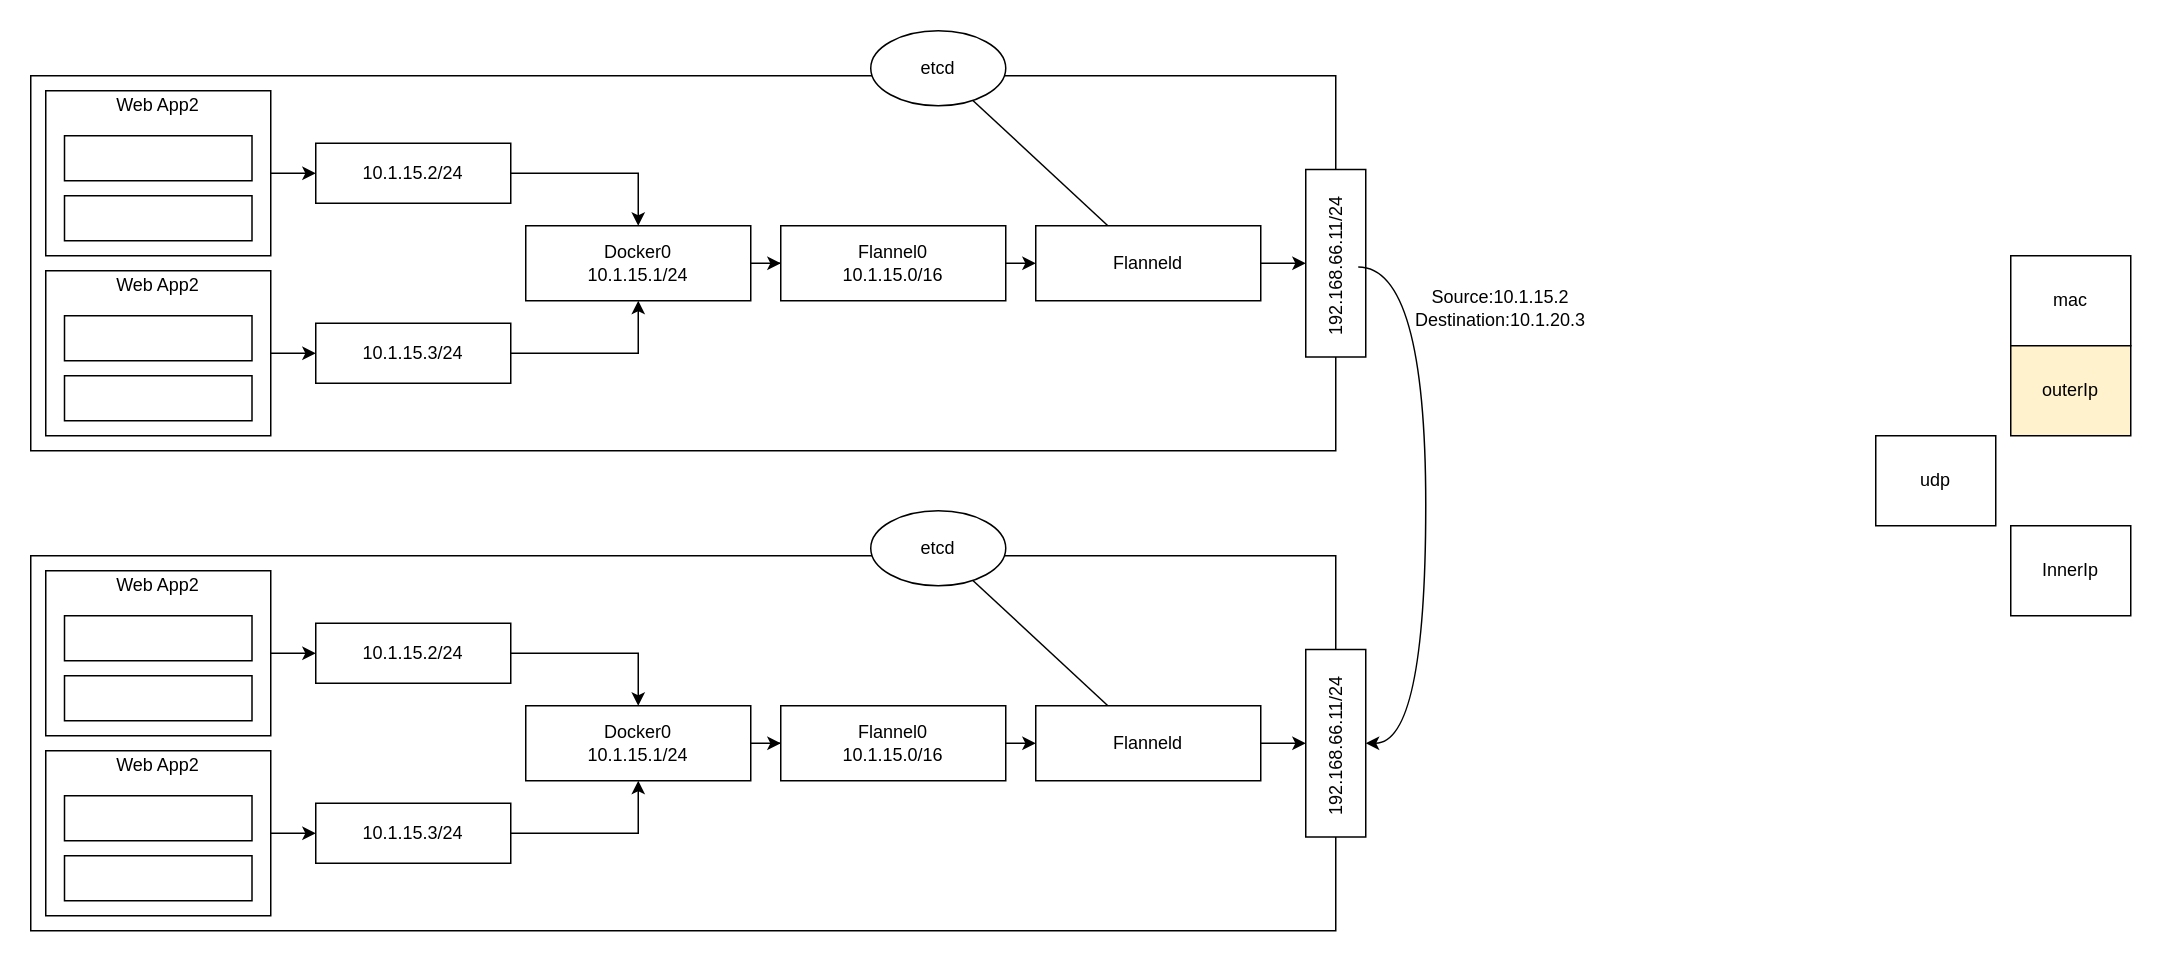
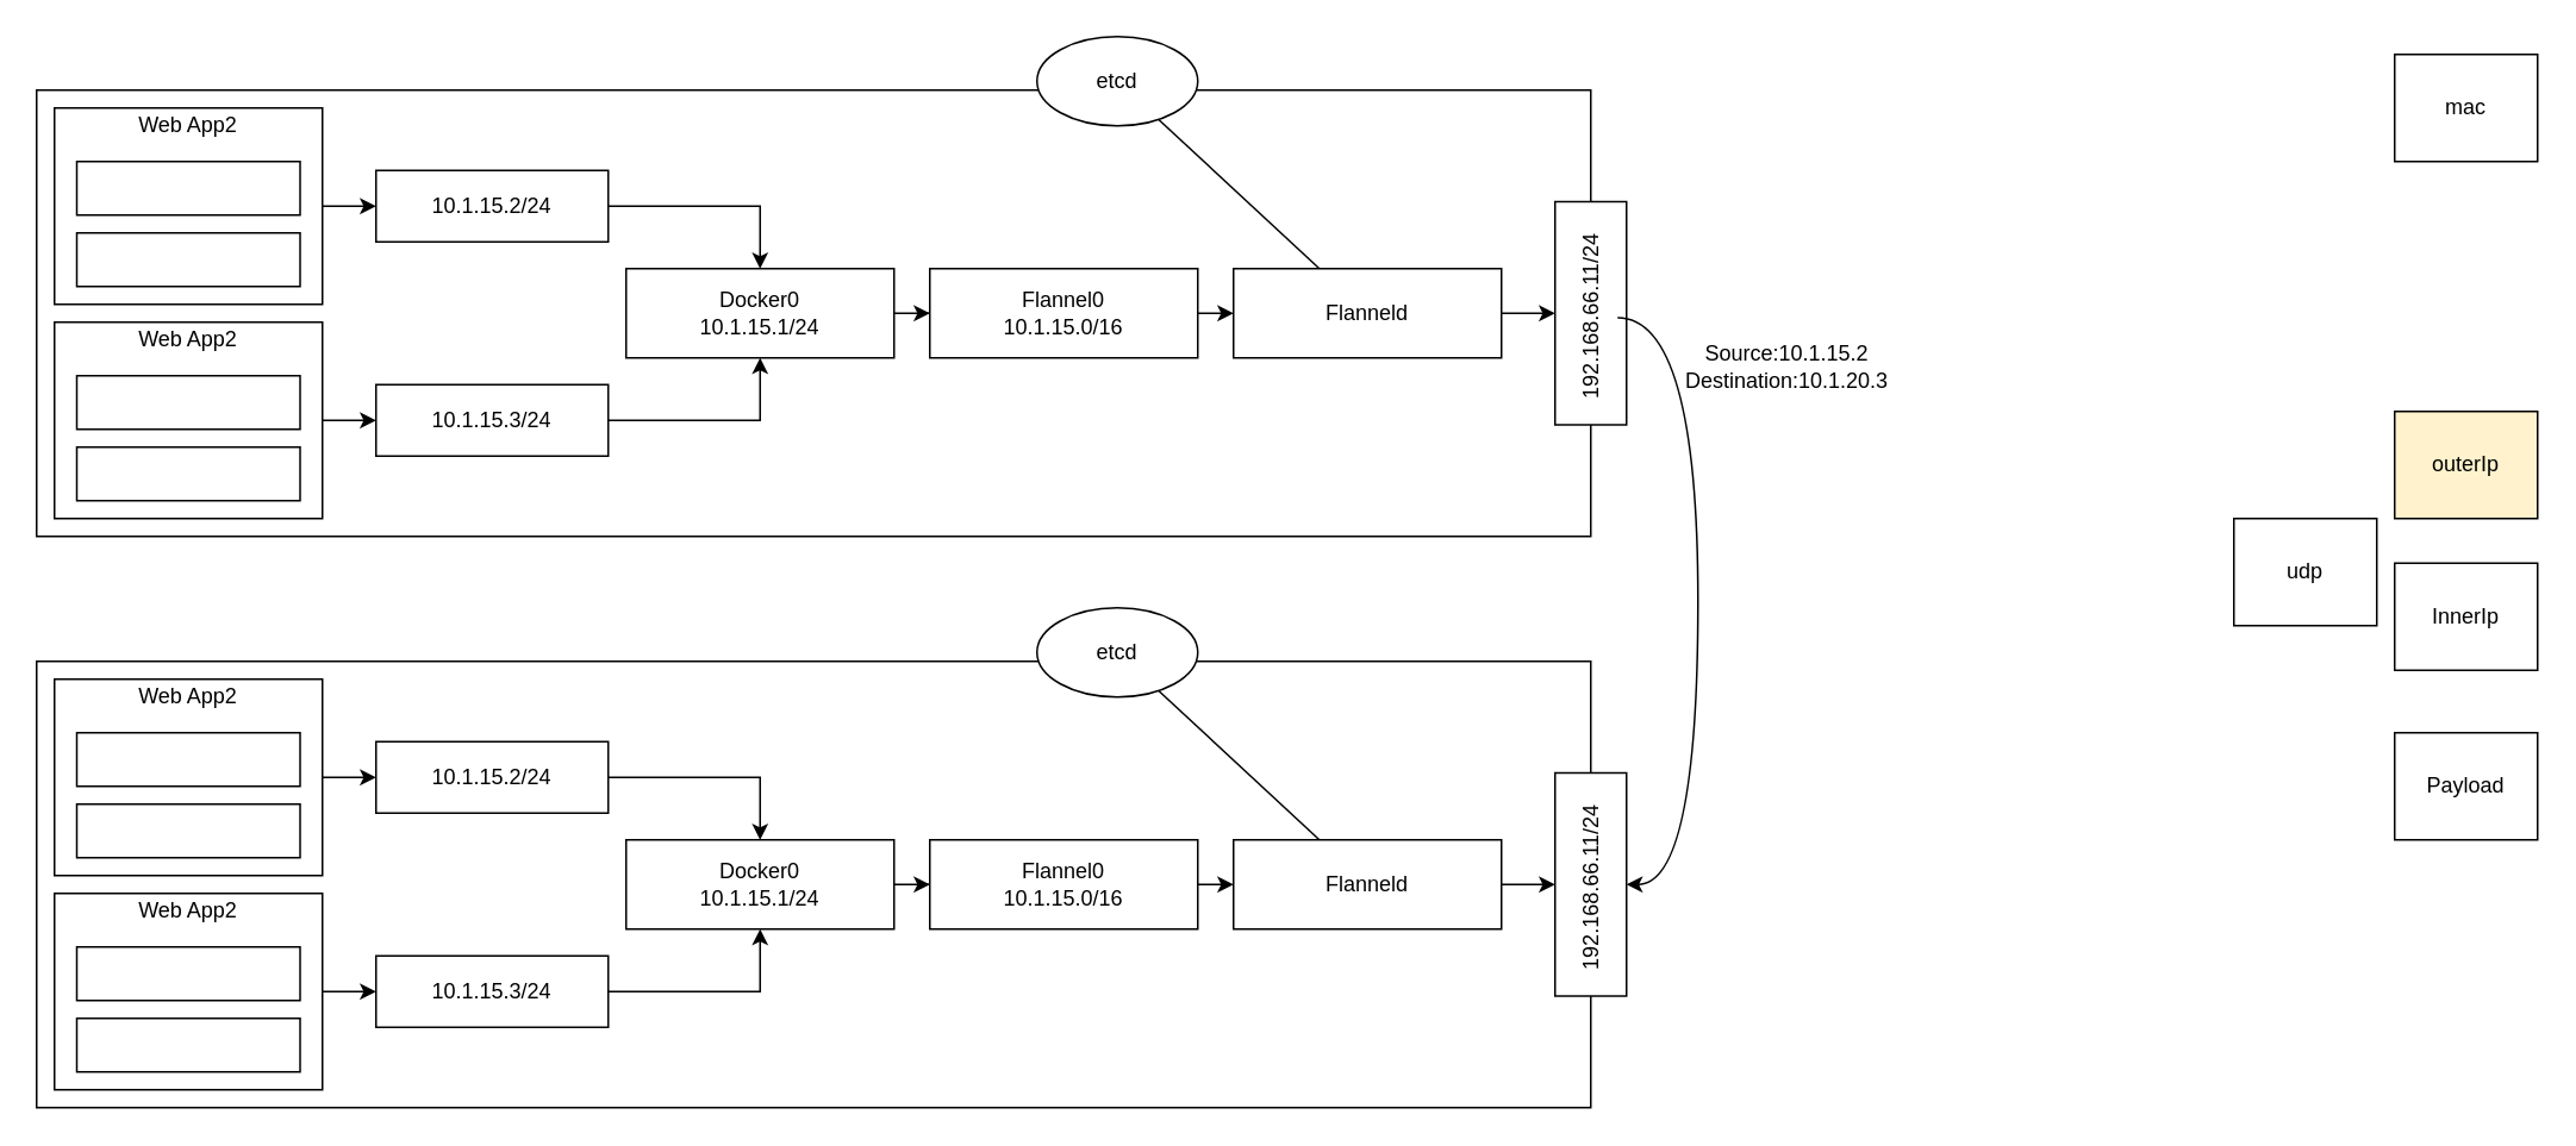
  <mxCell id="0" />
  <mxCell id="1" parent="0" />
  <mxCell id="2" value="" style="rounded=0;whiteSpace=wrap;html=1;" vertex="1" parent="1"><mxGeometry x="20" y="50" width="870" height="250" as="geometry" /></mxCell>
  <mxCell id="3" style="edgeStyle=orthogonalEdgeStyle;rounded=0;orthogonalLoop=1;jettySize=auto;html=1;entryX=0;entryY=0.5;entryDx=0;entryDy=0;" edge="1" parent="1" source="4" target="14"><mxGeometry relative="1" as="geometry" /></mxCell>
  <mxCell id="4" value="" style="rounded=0;whiteSpace=wrap;html=1;" vertex="1" parent="1"><mxGeometry x="30" y="60" width="150" height="110" as="geometry" /></mxCell>
  <mxCell id="5" value="" style="rounded=0;whiteSpace=wrap;html=1;" vertex="1" parent="1"><mxGeometry x="42.5" y="90" width="125" height="30" as="geometry" /></mxCell>
  <mxCell id="6" value="" style="rounded=0;whiteSpace=wrap;html=1;" vertex="1" parent="1"><mxGeometry x="42.5" y="130" width="125" height="30" as="geometry" /></mxCell>
  <mxCell id="7" value="Web App2" style="text;html=1;strokeColor=none;fillColor=none;align=center;verticalAlign=middle;whiteSpace=wrap;rounded=0;" vertex="1" parent="1"><mxGeometry x="75" y="60" width="60" height="20" as="geometry" /></mxCell>
  <mxCell id="8" style="edgeStyle=orthogonalEdgeStyle;rounded=0;orthogonalLoop=1;jettySize=auto;html=1;" edge="1" parent="1" source="9" target="16"><mxGeometry relative="1" as="geometry" /></mxCell>
  <mxCell id="9" value="" style="rounded=0;whiteSpace=wrap;html=1;" vertex="1" parent="1"><mxGeometry x="30" y="180" width="150" height="110" as="geometry" /></mxCell>
  <mxCell id="10" value="" style="rounded=0;whiteSpace=wrap;html=1;" vertex="1" parent="1"><mxGeometry x="42.5" y="210" width="125" height="30" as="geometry" /></mxCell>
  <mxCell id="11" value="" style="rounded=0;whiteSpace=wrap;html=1;" vertex="1" parent="1"><mxGeometry x="42.5" y="250" width="125" height="30" as="geometry" /></mxCell>
  <mxCell id="12" value="Web App2" style="text;html=1;strokeColor=none;fillColor=none;align=center;verticalAlign=middle;whiteSpace=wrap;rounded=0;" vertex="1" parent="1"><mxGeometry x="75" y="180" width="60" height="20" as="geometry" /></mxCell>
  <mxCell id="13" style="edgeStyle=orthogonalEdgeStyle;rounded=0;orthogonalLoop=1;jettySize=auto;html=1;" edge="1" parent="1" source="14" target="18"><mxGeometry relative="1" as="geometry" /></mxCell>
  <mxCell id="14" value="10.1.15.2/24" style="rounded=0;whiteSpace=wrap;html=1;" vertex="1" parent="1"><mxGeometry x="210" y="95" width="130" height="40" as="geometry" /></mxCell>
  <mxCell id="15" style="edgeStyle=orthogonalEdgeStyle;rounded=0;orthogonalLoop=1;jettySize=auto;html=1;entryX=0.5;entryY=1;entryDx=0;entryDy=0;" edge="1" parent="1" source="16" target="18"><mxGeometry relative="1" as="geometry" /></mxCell>
  <mxCell id="16" value="10.1.15.3/24" style="rounded=0;whiteSpace=wrap;html=1;" vertex="1" parent="1"><mxGeometry x="210" y="215" width="130" height="40" as="geometry" /></mxCell>
  <mxCell id="17" style="edgeStyle=orthogonalEdgeStyle;rounded=0;orthogonalLoop=1;jettySize=auto;html=1;" edge="1" parent="1" source="18" target="20"><mxGeometry relative="1" as="geometry" /></mxCell>
  <mxCell id="18" value="Docker0&lt;br&gt;10.1.15.1/24" style="rounded=0;whiteSpace=wrap;html=1;" vertex="1" parent="1"><mxGeometry x="350" y="150" width="150" height="50" as="geometry" /></mxCell>
  <mxCell id="19" style="edgeStyle=none;rounded=0;orthogonalLoop=1;jettySize=auto;html=1;endArrow=classic;endFill=1;" edge="1" parent="1" source="20" target="23"><mxGeometry relative="1" as="geometry" /></mxCell>
  <mxCell id="20" value="Flannel0&lt;br&gt;10.1.15.0/16" style="rounded=0;whiteSpace=wrap;html=1;" vertex="1" parent="1"><mxGeometry x="520" y="150" width="150" height="50" as="geometry" /></mxCell>
  <mxCell id="21" style="rounded=0;orthogonalLoop=1;jettySize=auto;html=1;endArrow=none;endFill=0;" edge="1" parent="1" source="23" target="24"><mxGeometry relative="1" as="geometry" /></mxCell>
  <mxCell id="22" style="edgeStyle=orthogonalEdgeStyle;rounded=0;orthogonalLoop=1;jettySize=auto;html=1;endArrow=classic;endFill=1;" edge="1" parent="1" source="23" target="25"><mxGeometry relative="1" as="geometry" /></mxCell>
  <mxCell id="23" value="Flanneld" style="rounded=0;whiteSpace=wrap;html=1;" vertex="1" parent="1"><mxGeometry x="690" y="150" width="150" height="50" as="geometry" /></mxCell>
  <mxCell id="24" value="etcd" style="ellipse;whiteSpace=wrap;html=1;" vertex="1" parent="1"><mxGeometry x="580" y="20" width="90" height="50" as="geometry" /></mxCell>
  <mxCell id="25" value="" style="rounded=0;whiteSpace=wrap;html=1;horizontal=0;" vertex="1" parent="1"><mxGeometry x="870" y="112.5" width="40" height="125" as="geometry" /></mxCell>
  <mxCell id="26" style="edgeStyle=orthogonalEdgeStyle;orthogonalLoop=1;jettySize=auto;html=1;entryX=1;entryY=0.5;entryDx=0;entryDy=0;endArrow=classic;endFill=1;curved=1;" edge="1" parent="1" source="27" target="51"><mxGeometry relative="1" as="geometry"><Array as="points"><mxPoint x="950" y="178" /><mxPoint x="950" y="495" /></Array></mxGeometry></mxCell>
  <mxCell id="27" value="192.168.66.11/24" style="text;html=1;strokeColor=none;fillColor=none;align=center;verticalAlign=middle;whiteSpace=wrap;rounded=0;horizontal=0;" vertex="1" parent="1"><mxGeometry x="875" y="135" width="30" height="85" as="geometry" /></mxCell>
  <mxCell id="28" value="" style="rounded=0;whiteSpace=wrap;html=1;" vertex="1" parent="1"><mxGeometry x="20" y="370" width="870" height="250" as="geometry" /></mxCell>
  <mxCell id="29" style="edgeStyle=orthogonalEdgeStyle;rounded=0;orthogonalLoop=1;jettySize=auto;html=1;entryX=0;entryY=0.5;entryDx=0;entryDy=0;" edge="1" parent="1" source="30" target="40"><mxGeometry relative="1" as="geometry" /></mxCell>
  <mxCell id="30" value="" style="rounded=0;whiteSpace=wrap;html=1;" vertex="1" parent="1"><mxGeometry x="30" y="380" width="150" height="110" as="geometry" /></mxCell>
  <mxCell id="31" value="" style="rounded=0;whiteSpace=wrap;html=1;" vertex="1" parent="1"><mxGeometry x="42.5" y="410" width="125" height="30" as="geometry" /></mxCell>
  <mxCell id="32" value="" style="rounded=0;whiteSpace=wrap;html=1;" vertex="1" parent="1"><mxGeometry x="42.5" y="450" width="125" height="30" as="geometry" /></mxCell>
  <mxCell id="33" value="Web App2" style="text;html=1;strokeColor=none;fillColor=none;align=center;verticalAlign=middle;whiteSpace=wrap;rounded=0;" vertex="1" parent="1"><mxGeometry x="75" y="380" width="60" height="20" as="geometry" /></mxCell>
  <mxCell id="34" style="edgeStyle=orthogonalEdgeStyle;rounded=0;orthogonalLoop=1;jettySize=auto;html=1;" edge="1" parent="1" source="35" target="42"><mxGeometry relative="1" as="geometry" /></mxCell>
  <mxCell id="35" value="" style="rounded=0;whiteSpace=wrap;html=1;" vertex="1" parent="1"><mxGeometry x="30" y="500" width="150" height="110" as="geometry" /></mxCell>
  <mxCell id="36" value="" style="rounded=0;whiteSpace=wrap;html=1;" vertex="1" parent="1"><mxGeometry x="42.5" y="530" width="125" height="30" as="geometry" /></mxCell>
  <mxCell id="37" value="" style="rounded=0;whiteSpace=wrap;html=1;" vertex="1" parent="1"><mxGeometry x="42.5" y="570" width="125" height="30" as="geometry" /></mxCell>
  <mxCell id="38" value="Web App2" style="text;html=1;strokeColor=none;fillColor=none;align=center;verticalAlign=middle;whiteSpace=wrap;rounded=0;" vertex="1" parent="1"><mxGeometry x="75" y="500" width="60" height="20" as="geometry" /></mxCell>
  <mxCell id="39" style="edgeStyle=orthogonalEdgeStyle;rounded=0;orthogonalLoop=1;jettySize=auto;html=1;" edge="1" parent="1" source="40" target="44"><mxGeometry relative="1" as="geometry" /></mxCell>
  <mxCell id="40" value="10.1.15.2/24" style="rounded=0;whiteSpace=wrap;html=1;" vertex="1" parent="1"><mxGeometry x="210" y="415" width="130" height="40" as="geometry" /></mxCell>
  <mxCell id="41" style="edgeStyle=orthogonalEdgeStyle;rounded=0;orthogonalLoop=1;jettySize=auto;html=1;entryX=0.5;entryY=1;entryDx=0;entryDy=0;" edge="1" parent="1" source="42" target="44"><mxGeometry relative="1" as="geometry" /></mxCell>
  <mxCell id="42" value="10.1.15.3/24" style="rounded=0;whiteSpace=wrap;html=1;" vertex="1" parent="1"><mxGeometry x="210" y="535" width="130" height="40" as="geometry" /></mxCell>
  <mxCell id="43" style="edgeStyle=orthogonalEdgeStyle;rounded=0;orthogonalLoop=1;jettySize=auto;html=1;" edge="1" parent="1" source="44" target="46"><mxGeometry relative="1" as="geometry" /></mxCell>
  <mxCell id="44" value="Docker0&lt;br&gt;10.1.15.1/24" style="rounded=0;whiteSpace=wrap;html=1;" vertex="1" parent="1"><mxGeometry x="350" y="470" width="150" height="50" as="geometry" /></mxCell>
  <mxCell id="45" style="edgeStyle=none;rounded=0;orthogonalLoop=1;jettySize=auto;html=1;endArrow=classic;endFill=1;" edge="1" parent="1" source="46" target="49"><mxGeometry relative="1" as="geometry" /></mxCell>
  <mxCell id="46" value="Flannel0&lt;br&gt;10.1.15.0/16" style="rounded=0;whiteSpace=wrap;html=1;" vertex="1" parent="1"><mxGeometry x="520" y="470" width="150" height="50" as="geometry" /></mxCell>
  <mxCell id="47" style="rounded=0;orthogonalLoop=1;jettySize=auto;html=1;endArrow=none;endFill=0;" edge="1" parent="1" source="49" target="50"><mxGeometry relative="1" as="geometry" /></mxCell>
  <mxCell id="48" style="edgeStyle=orthogonalEdgeStyle;rounded=0;orthogonalLoop=1;jettySize=auto;html=1;endArrow=classic;endFill=1;" edge="1" parent="1" source="49" target="51"><mxGeometry relative="1" as="geometry" /></mxCell>
  <mxCell id="49" value="Flanneld" style="rounded=0;whiteSpace=wrap;html=1;" vertex="1" parent="1"><mxGeometry x="690" y="470" width="150" height="50" as="geometry" /></mxCell>
  <mxCell id="50" value="etcd" style="ellipse;whiteSpace=wrap;html=1;" vertex="1" parent="1"><mxGeometry x="580" y="340" width="90" height="50" as="geometry" /></mxCell>
  <mxCell id="51" value="" style="rounded=0;whiteSpace=wrap;html=1;horizontal=0;" vertex="1" parent="1"><mxGeometry x="870" y="432.5" width="40" height="125" as="geometry" /></mxCell>
  <mxCell id="52" value="192.168.66.11/24" style="text;html=1;strokeColor=none;fillColor=none;align=center;verticalAlign=middle;whiteSpace=wrap;rounded=0;horizontal=0;" vertex="1" parent="1"><mxGeometry x="875" y="455" width="30" height="85" as="geometry" /></mxCell>
  <mxCell id="53" value="Source:10.1.15.2&lt;br&gt;Destination:10.1.20.3" style="text;html=1;strokeColor=none;fillColor=none;align=center;verticalAlign=middle;whiteSpace=wrap;rounded=0;" vertex="1" parent="1"><mxGeometry x="940" y="180" width="120" height="50" as="geometry" /></mxCell>
- <mxCell id="54" value="mac" style="rounded=0;whiteSpace=wrap;html=1;" vertex="1" parent="1"><mxGeometry x="1340" y="170" width="80" height="60" as="geometry" /></mxCell>
+ <mxCell id="54" value="mac" style="rounded=0;whiteSpace=wrap;html=1;" vertex="1" parent="1"><mxGeometry x="1340" y="30" width="80" height="60" as="geometry" /></mxCell>
  <mxCell id="55" value="outerIp" style="rounded=0;whiteSpace=wrap;html=1;fillColor=#fff2cc;" vertex="1" parent="1"><mxGeometry x="1340" y="230" width="80" height="60" as="geometry" /></mxCell>
  <mxCell id="56" value="udp" style="rounded=0;whiteSpace=wrap;html=1;" vertex="1" parent="1"><mxGeometry x="1250" y="290" width="80" height="60" as="geometry" /></mxCell>
- <mxCell id="57" value="InnerIp" style="rounded=0;whiteSpace=wrap;html=1;" vertex="1" parent="1"><mxGeometry x="1340" y="350" width="80" height="60" as="geometry" /></mxCell>
+ <mxCell id="57" value="InnerIp" style="rounded=0;whiteSpace=wrap;html=1;" vertex="1" parent="1"><mxGeometry x="1340" y="315" width="80" height="60" as="geometry" /></mxCell>
+ <mxCell id="58" value="Payload" style="rounded=0;whiteSpace=wrap;html=1;" vertex="1" parent="1"><mxGeometry x="1340" y="410" width="80" height="60" as="geometry" /></mxCell>
